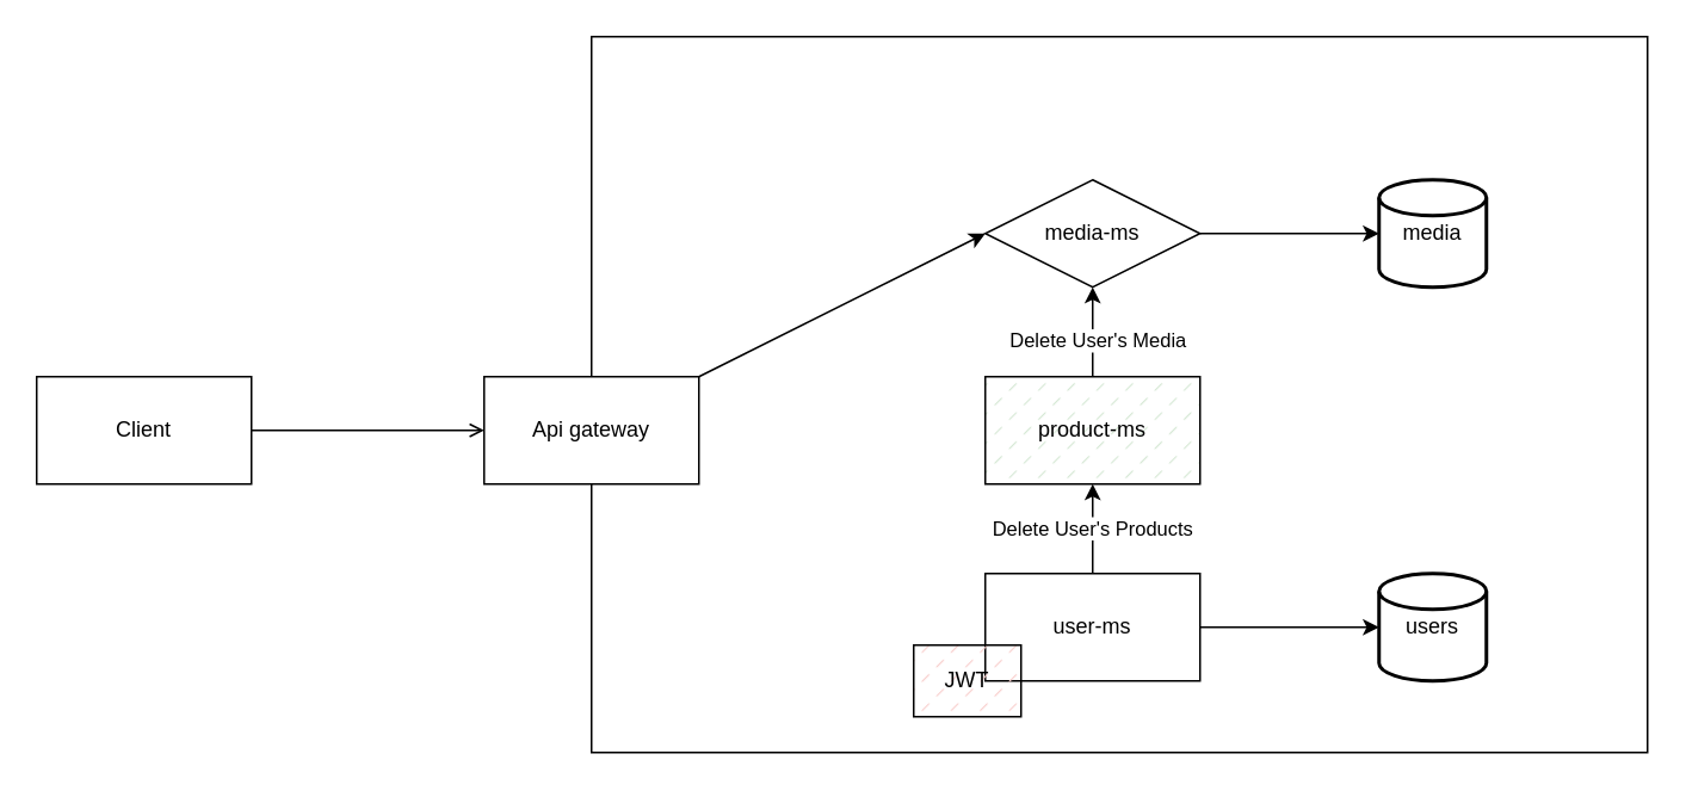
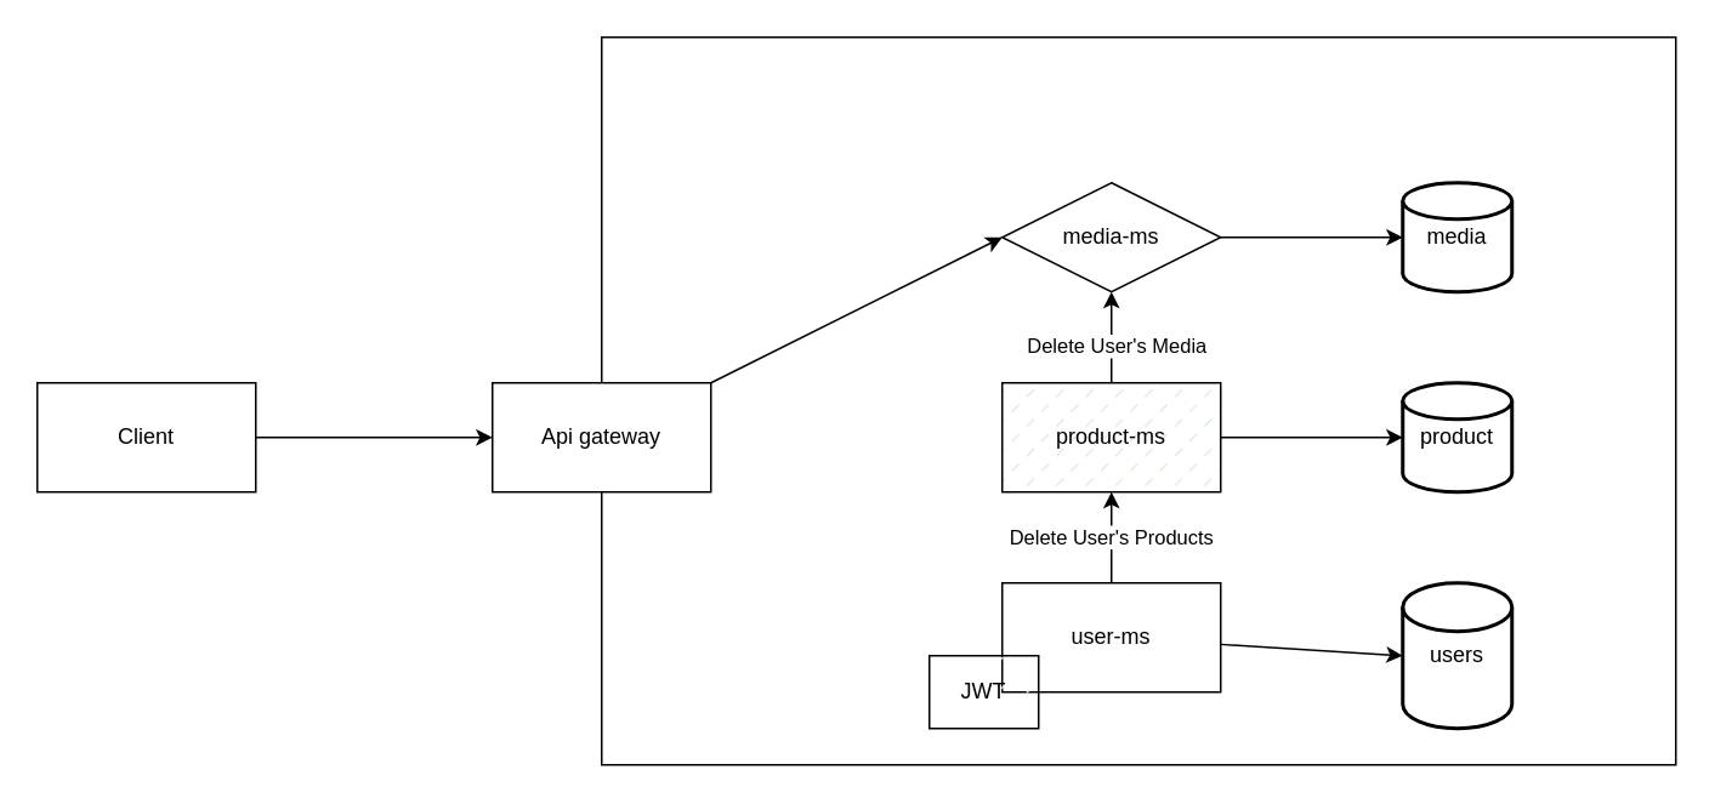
  <mxCell id="0" />
  <mxCell id="1" parent="0" />
- <mxCell id="2" style="edgeStyle=none;html=1;endArrow=open;" parent="1" source="3" target="13" edge="1"><mxGeometry relative="1" as="geometry" /></mxCell>
+ <mxCell id="2" style="edgeStyle=none;html=1;" parent="1" source="3" target="13" edge="1"><mxGeometry relative="1" as="geometry" /></mxCell>
  <mxCell id="3" value="Client" style="rounded=0;whiteSpace=wrap;html=1;" parent="1" vertex="1"><mxGeometry x="20" y="210" width="120" height="60" as="geometry" /></mxCell>
  <mxCell id="4" style="edgeStyle=none;html=1;" parent="1" source="13" target="16" edge="1"><mxGeometry relative="1" as="geometry" /></mxCell>
  <mxCell id="5" style="edgeStyle=none;html=1;entryX=0;entryY=0.5;entryDx=0;entryDy=0;" parent="1" source="13" target="11" edge="1"><mxGeometry relative="1" as="geometry" /></mxCell>
  <mxCell id="6" value="" style="rounded=0;whiteSpace=wrap;html=1;glass=0;fillStyle=solid;fillColor=default;" parent="1" vertex="1"><mxGeometry x="330" y="20" width="590" height="400" as="geometry" /></mxCell>
  <mxCell id="7" style="edgeStyle=none;html=1;entryX=0;entryY=0.5;entryDx=0;entryDy=0;entryPerimeter=0;" parent="1" source="9" target="17" edge="1"><mxGeometry relative="1" as="geometry" /></mxCell>
  <mxCell id="8" value="Delete User's Products" style="edgeStyle=none;html=1;entryX=0.5;entryY=1;entryDx=0;entryDy=0;" parent="1" source="9" target="11" edge="1"><mxGeometry relative="1" as="geometry" /></mxCell>
  <mxCell id="9" value="user-ms" style="rounded=0;whiteSpace=wrap;html=1;glass=0;sketch=0;fillStyle=dashed;" parent="1" vertex="1"><mxGeometry x="550" y="320" width="120" height="60" as="geometry" /></mxCell>
+ <mxCell id="10" style="edgeStyle=none;html=1;entryX=0;entryY=0.5;entryDx=0;entryDy=0;entryPerimeter=0;" parent="1" source="11" target="18" edge="1"><mxGeometry relative="1" as="geometry" /></mxCell>
  <mxCell id="11" value="product-ms" style="whiteSpace=wrap;html=1;rounded=0;glass=0;sketch=0;fillStyle=dashed;fillColor=#d5e8d4;" parent="1" vertex="1"><mxGeometry x="550" y="210" width="120" height="60" as="geometry" /></mxCell>
  <mxCell id="12" style="edgeStyle=none;html=1;entryX=0;entryY=0.5;entryDx=0;entryDy=0;" parent="1" source="13" target="15" edge="1"><mxGeometry relative="1" as="geometry" /></mxCell>
  <mxCell id="13" value="Api gateway" style="whiteSpace=wrap;html=1;" parent="1" vertex="1"><mxGeometry x="270" y="210" width="120" height="60" as="geometry" /></mxCell>
  <mxCell id="14" style="edgeStyle=none;html=1;entryX=0;entryY=0.5;entryDx=0;entryDy=0;entryPerimeter=0;" parent="1" source="15" target="19" edge="1"><mxGeometry relative="1" as="geometry" /></mxCell>
  <mxCell id="15" value="media-ms" style="rhombus;whiteSpace=wrap;html=1;glass=0;sketch=0;fillStyle=dashed;" parent="1" vertex="1"><mxGeometry x="550" y="100" width="120" height="60" as="geometry" /></mxCell>
- <mxCell id="16" value="JWT" style="rounded=0;whiteSpace=wrap;html=1;glass=0;sketch=0;fillStyle=dashed;fillColor=#f8cecc;" parent="1" vertex="1"><mxGeometry x="510" y="360" width="60" height="40" as="geometry" /></mxCell>
- <mxCell id="17" value="users" style="strokeWidth=2;html=1;shape=mxgraph.flowchart.database;whiteSpace=wrap;rounded=0;glass=0;sketch=0;fillStyle=dashed;" parent="1" vertex="1"><mxGeometry x="770" y="320" width="60" height="60" as="geometry" /></mxCell>
+ <mxCell id="16" value="JWT" style="rounded=0;whiteSpace=wrap;html=1;glass=0;sketch=0;fillStyle=dashed;" parent="1" vertex="1"><mxGeometry x="510" y="360" width="60" height="40" as="geometry" /></mxCell>
+ <mxCell id="17" value="users" style="strokeWidth=2;html=1;shape=mxgraph.flowchart.database;whiteSpace=wrap;rounded=0;glass=0;sketch=0;fillStyle=dashed;" parent="1" vertex="1"><mxGeometry x="770" y="320" width="60" height="80" as="geometry" /></mxCell>
+ <mxCell id="18" value="product" style="strokeWidth=2;html=1;shape=mxgraph.flowchart.database;whiteSpace=wrap;rounded=0;glass=0;sketch=0;fillStyle=dashed;" parent="1" vertex="1"><mxGeometry x="770" y="210" width="60" height="60" as="geometry" /></mxCell>
  <mxCell id="19" value="media" style="strokeWidth=2;html=1;shape=mxgraph.flowchart.database;whiteSpace=wrap;rounded=0;glass=0;sketch=0;fillStyle=dashed;" parent="1" vertex="1"><mxGeometry x="770" y="100" width="60" height="60" as="geometry" /></mxCell>
  <mxCell id="20" value="&lt;br&gt;&lt;br style=&quot;border-color: rgb(0, 0, 0); color: rgb(240, 240, 240); font-family: Helvetica; font-size: 11px; font-style: normal; font-variant-ligatures: normal; font-variant-caps: normal; font-weight: 400; letter-spacing: normal; orphans: 2; text-align: center; text-indent: 0px; text-transform: none; widows: 2; word-spacing: 0px; -webkit-text-stroke-width: 0px; text-decoration-thickness: initial; text-decoration-style: initial; text-decoration-color: initial;&quot;&gt;&lt;br&gt;" style="edgeStyle=none;html=1;entryX=0.5;entryY=1;entryDx=0;entryDy=0;" parent="1" source="11" target="15" edge="1"><mxGeometry relative="1" as="geometry" /></mxCell>
  <mxCell id="21" value="Delete User's Media" style="edgeLabel;html=1;align=center;verticalAlign=middle;resizable=0;points=[];" parent="20" vertex="1" connectable="0"><mxGeometry x="-0.507" y="-2" relative="1" as="geometry"><mxPoint y="-9" as="offset" /></mxGeometry></mxCell>
